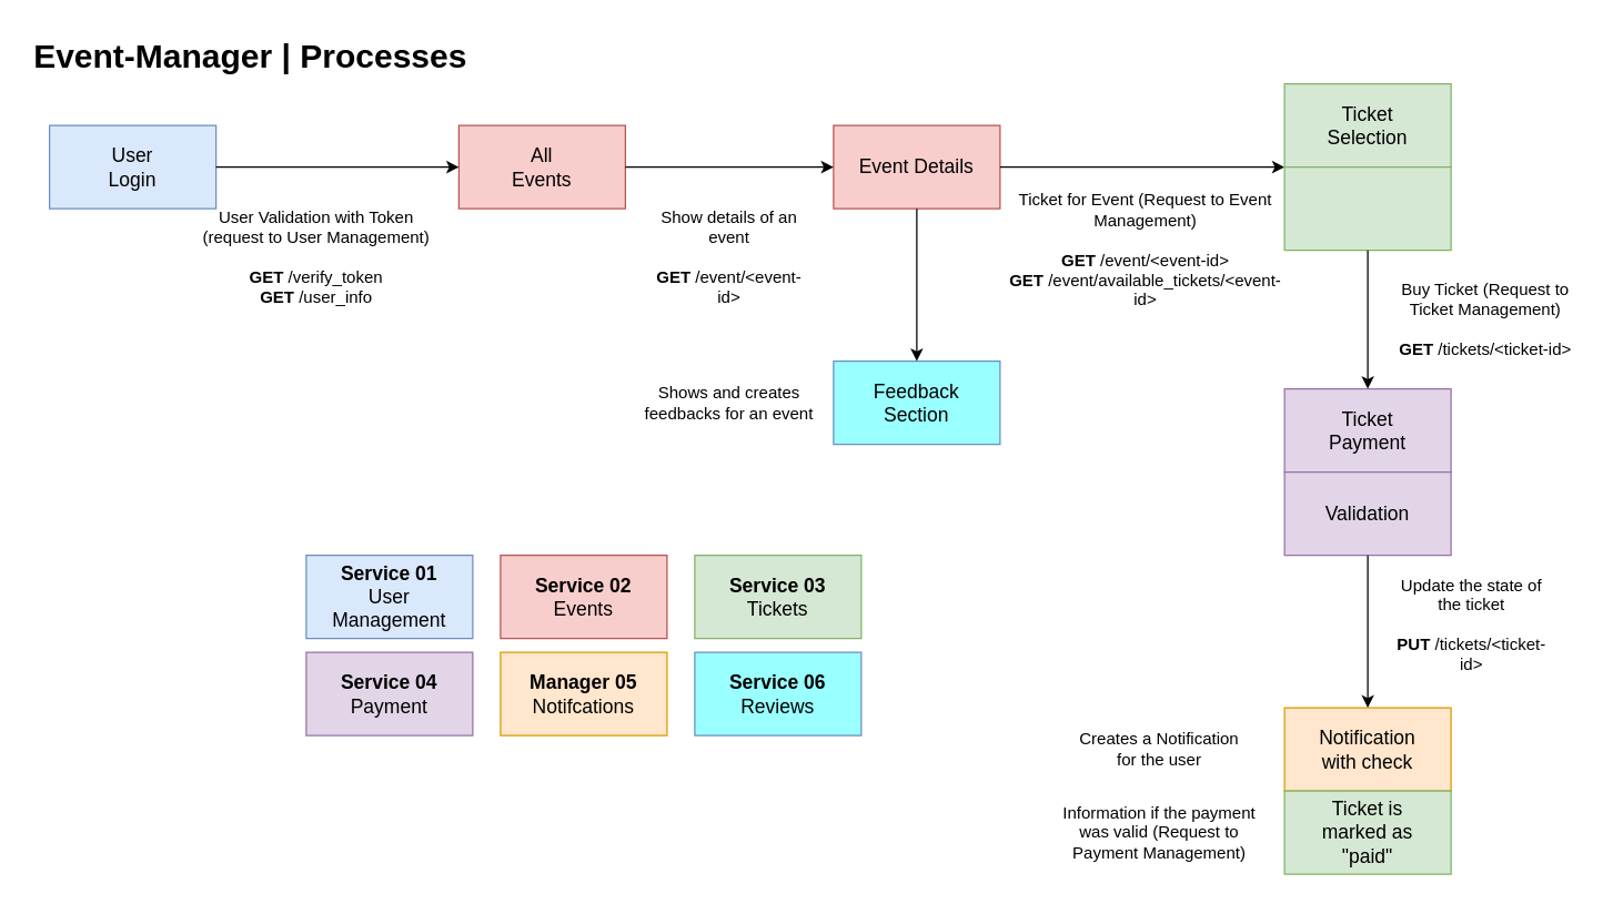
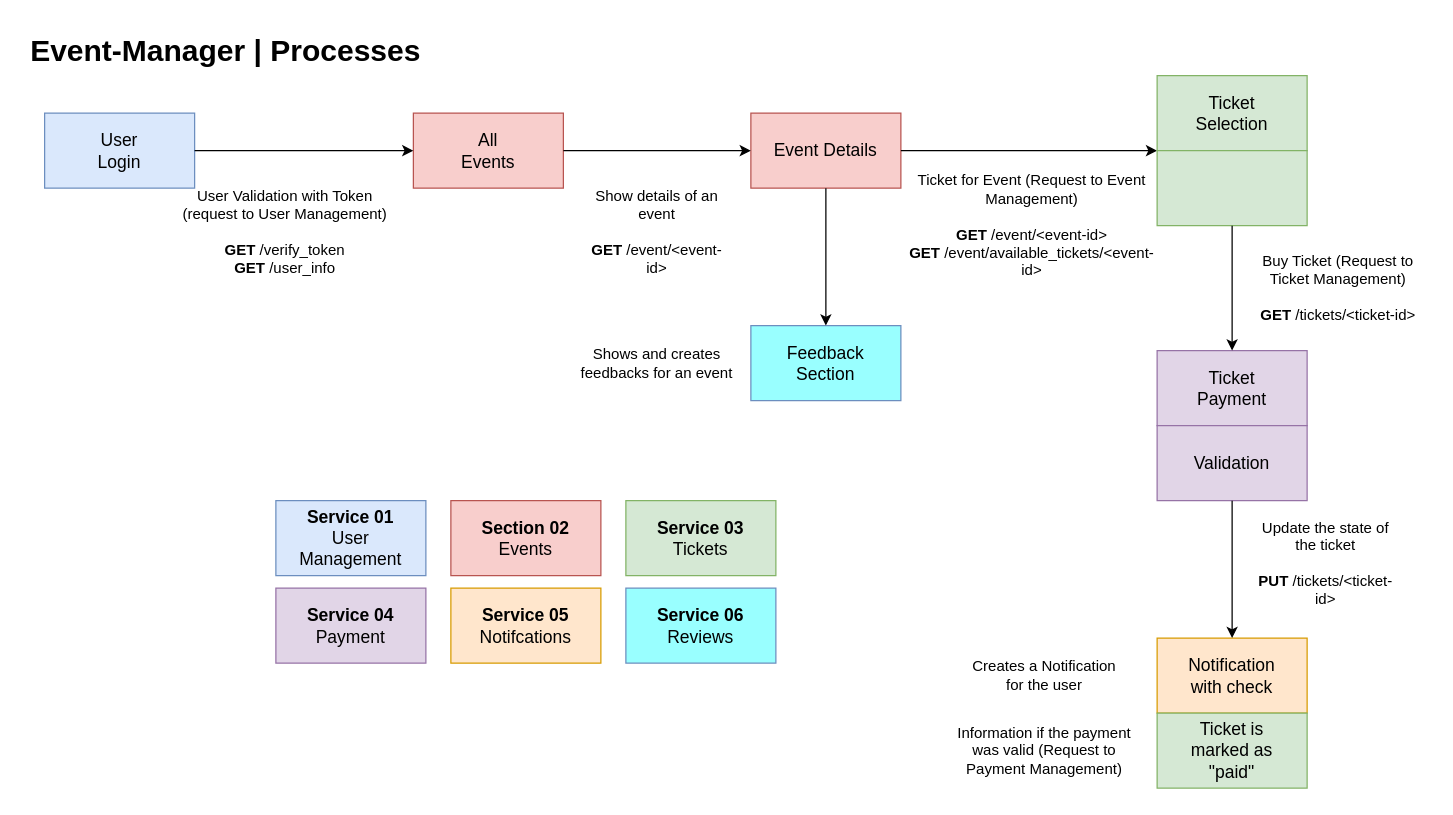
  <mxCell id="0" />
  <mxCell id="1" parent="0" />
  <mxCell id="2" value="" style="rounded=0;whiteSpace=wrap;html=1;fillColor=#dae8fc;strokeColor=#6c8ebf;" parent="1" vertex="1"><mxGeometry x="35" y="90" width="120" height="60" as="geometry" /></mxCell>
  <mxCell id="3" value="" style="rounded=0;whiteSpace=wrap;html=1;fillColor=#f8cecc;strokeColor=#b85450;" parent="1" vertex="1"><mxGeometry x="330" y="90" width="120" height="60" as="geometry" /></mxCell>
  <mxCell id="4" value="" style="endArrow=classic;html=1;rounded=0;exitX=1;exitY=0.5;exitDx=0;exitDy=0;entryX=0;entryY=0.5;entryDx=0;entryDy=0;" parent="1" source="2" target="3" edge="1"><mxGeometry width="50" height="50" relative="1" as="geometry"><mxPoint x="415" y="490" as="sourcePoint" /><mxPoint x="465" y="440" as="targetPoint" /></mxGeometry></mxCell>
  <mxCell id="5" value="&lt;h1 style=&quot;margin-top: 0px;&quot;&gt;Event-Manager | Processes&lt;/h1&gt;" style="text;html=1;whiteSpace=wrap;overflow=hidden;rounded=0;align=center;" parent="1" vertex="1"><mxGeometry x="20" y="20" width="320" height="40" as="geometry" /></mxCell>
  <mxCell id="6" value="&lt;span style=&quot;font-size: 14px;&quot;&gt;User&lt;/span&gt;&lt;br&gt;&lt;div&gt;&lt;font style=&quot;font-size: 14px;&quot;&gt;Login&lt;/font&gt;&lt;/div&gt;" style="text;html=1;align=center;verticalAlign=middle;whiteSpace=wrap;rounded=0;" parent="1" vertex="1"><mxGeometry x="45" y="100" width="100" height="40" as="geometry" /></mxCell>
  <mxCell id="7" value="&lt;span style=&quot;font-size: 14px;&quot;&gt;All&lt;/span&gt;&lt;div&gt;&lt;span style=&quot;font-size: 14px;&quot;&gt;Events&lt;/span&gt;&lt;/div&gt;" style="text;html=1;align=center;verticalAlign=middle;whiteSpace=wrap;rounded=0;" parent="1" vertex="1"><mxGeometry x="340" y="100" width="100" height="40" as="geometry" /></mxCell>
  <mxCell id="8" value="" style="rounded=0;whiteSpace=wrap;html=1;fillColor=#f8cecc;strokeColor=#b85450;" parent="1" vertex="1"><mxGeometry x="600" y="90" width="120" height="60" as="geometry" /></mxCell>
  <mxCell id="9" value="&lt;span style=&quot;font-size: 14px;&quot;&gt;Event Details&lt;/span&gt;" style="text;html=1;align=center;verticalAlign=middle;whiteSpace=wrap;rounded=0;" parent="1" vertex="1"><mxGeometry x="610" y="100" width="100" height="40" as="geometry" /></mxCell>
  <mxCell id="10" value="" style="endArrow=classic;html=1;rounded=0;exitX=1;exitY=0.5;exitDx=0;exitDy=0;entryX=0;entryY=0;entryDx=0;entryDy=0;" parent="1" source="8" target="31" edge="1"><mxGeometry width="50" height="50" relative="1" as="geometry"><mxPoint x="710" y="110" as="sourcePoint" /><mxPoint x="750" y="110" as="targetPoint" /></mxGeometry></mxCell>
  <mxCell id="11" value="" style="rounded=0;whiteSpace=wrap;html=1;fillColor=#ffe6cc;strokeColor=#d79b00;" parent="1" vertex="1"><mxGeometry x="925" y="510" width="120" height="60" as="geometry" /></mxCell>
  <mxCell id="12" value="&lt;span style=&quot;font-size: 14px;&quot;&gt;Notification with check&lt;/span&gt;" style="text;html=1;align=center;verticalAlign=middle;whiteSpace=wrap;rounded=0;" parent="1" vertex="1"><mxGeometry x="935" y="520" width="100" height="40" as="geometry" /></mxCell>
  <mxCell id="13" value="" style="rounded=0;whiteSpace=wrap;html=1;fillColor=#d5e8d4;strokeColor=#82b366;" parent="1" vertex="1"><mxGeometry x="925" y="570" width="120" height="60" as="geometry" /></mxCell>
  <mxCell id="14" value="&lt;span style=&quot;font-size: 14px;&quot;&gt;Ticket is marked as &quot;paid&quot;&lt;/span&gt;" style="text;html=1;align=center;verticalAlign=middle;whiteSpace=wrap;rounded=0;" parent="1" vertex="1"><mxGeometry x="935" y="580" width="100" height="40" as="geometry" /></mxCell>
  <mxCell id="15" value="" style="rounded=0;whiteSpace=wrap;html=1;fillColor=#dae8fc;strokeColor=#6c8ebf;" parent="1" vertex="1"><mxGeometry x="220" y="400" width="120" height="60" as="geometry" /></mxCell>
  <mxCell id="16" value="&lt;span style=&quot;font-size: 14px;&quot;&gt;&lt;b&gt;Service 01&lt;/b&gt;&lt;/span&gt;&lt;div&gt;&lt;span style=&quot;font-size: 14px;&quot;&gt;User Management&lt;/span&gt;&lt;/div&gt;" style="text;html=1;align=center;verticalAlign=middle;whiteSpace=wrap;rounded=0;" parent="1" vertex="1"><mxGeometry x="230" y="410" width="100" height="40" as="geometry" /></mxCell>
  <mxCell id="17" value="" style="rounded=0;whiteSpace=wrap;html=1;fillColor=#f8cecc;strokeColor=#b85450;" parent="1" vertex="1"><mxGeometry x="360" y="400" width="120" height="60" as="geometry" /></mxCell>
- <mxCell id="18" value="&lt;span style=&quot;font-size: 14px;&quot;&gt;&lt;b&gt;Service 02&lt;/b&gt;&lt;/span&gt;&lt;div&gt;&lt;span style=&quot;font-size: 14px;&quot;&gt;Events&lt;/span&gt;&lt;/div&gt;" style="text;html=1;align=center;verticalAlign=middle;whiteSpace=wrap;rounded=0;" parent="1" vertex="1"><mxGeometry x="370" y="410" width="100" height="40" as="geometry" /></mxCell>
+ <mxCell id="18" value="&lt;span style=&quot;font-size: 14px;&quot;&gt;&lt;b&gt;Section 02&lt;/b&gt;&lt;/span&gt;&lt;div&gt;&lt;span style=&quot;font-size: 14px;&quot;&gt;Events&lt;/span&gt;&lt;/div&gt;" style="text;html=1;align=center;verticalAlign=middle;whiteSpace=wrap;rounded=0;" parent="1" vertex="1"><mxGeometry x="370" y="410" width="100" height="40" as="geometry" /></mxCell>
  <mxCell id="19" value="" style="rounded=0;whiteSpace=wrap;html=1;fillColor=#d5e8d4;strokeColor=#82b366;" parent="1" vertex="1"><mxGeometry x="500" y="400" width="120" height="60" as="geometry" /></mxCell>
  <mxCell id="20" value="&lt;span style=&quot;font-size: 14px;&quot;&gt;&lt;b&gt;Service 03&lt;/b&gt;&lt;/span&gt;&lt;div&gt;&lt;span style=&quot;font-size: 14px; background-color: initial;&quot;&gt;Tickets&lt;/span&gt;&lt;/div&gt;" style="text;html=1;align=center;verticalAlign=middle;whiteSpace=wrap;rounded=0;" parent="1" vertex="1"><mxGeometry x="510" y="410" width="100" height="40" as="geometry" /></mxCell>
  <mxCell id="21" value="" style="rounded=0;whiteSpace=wrap;html=1;fillColor=#e1d5e7;strokeColor=#9673a6;" parent="1" vertex="1"><mxGeometry x="220" y="470" width="120" height="60" as="geometry" /></mxCell>
  <mxCell id="22" value="&lt;div&gt;&lt;span style=&quot;font-size: 14px;&quot;&gt;&lt;b&gt;Service 04&lt;/b&gt;&lt;/span&gt;&lt;/div&gt;&lt;span style=&quot;font-size: 14px;&quot;&gt;Payment&lt;/span&gt;" style="text;html=1;align=center;verticalAlign=middle;whiteSpace=wrap;rounded=0;" parent="1" vertex="1"><mxGeometry x="230" y="480" width="100" height="40" as="geometry" /></mxCell>
  <mxCell id="23" value="" style="rounded=0;whiteSpace=wrap;html=1;fillColor=#ffe6cc;strokeColor=#d79b00;" parent="1" vertex="1"><mxGeometry x="360" y="470" width="120" height="60" as="geometry" /></mxCell>
- <mxCell id="24" value="&lt;span style=&quot;font-size: 14px;&quot;&gt;&lt;b&gt;Manager 05&lt;/b&gt;&lt;/span&gt;&lt;div&gt;&lt;span style=&quot;font-size: 14px;&quot;&gt;Notifcations&lt;/span&gt;&lt;/div&gt;" style="text;html=1;align=center;verticalAlign=middle;whiteSpace=wrap;rounded=0;" parent="1" vertex="1"><mxGeometry x="370" y="480" width="100" height="40" as="geometry" /></mxCell>
+ <mxCell id="24" value="&lt;span style=&quot;font-size: 14px;&quot;&gt;&lt;b&gt;Service 05&lt;/b&gt;&lt;/span&gt;&lt;div&gt;&lt;span style=&quot;font-size: 14px;&quot;&gt;Notifcations&lt;/span&gt;&lt;/div&gt;" style="text;html=1;align=center;verticalAlign=middle;whiteSpace=wrap;rounded=0;" parent="1" vertex="1"><mxGeometry x="370" y="480" width="100" height="40" as="geometry" /></mxCell>
  <mxCell id="25" value="" style="rounded=0;whiteSpace=wrap;html=1;fillColor=#99FFFF;strokeColor=#6c8ebf;" parent="1" vertex="1"><mxGeometry x="500" y="470" width="120" height="60" as="geometry" /></mxCell>
  <mxCell id="26" value="&lt;span style=&quot;font-size: 14px;&quot;&gt;&lt;b&gt;Service 06&lt;/b&gt;&lt;/span&gt;&lt;div&gt;&lt;span style=&quot;font-size: 14px;&quot;&gt;Reviews&lt;/span&gt;&lt;/div&gt;" style="text;html=1;align=center;verticalAlign=middle;whiteSpace=wrap;rounded=0;" parent="1" vertex="1"><mxGeometry x="510" y="480" width="100" height="40" as="geometry" /></mxCell>
  <mxCell id="27" value="" style="rounded=0;whiteSpace=wrap;html=1;fillColor=#d5e8d4;strokeColor=#82b366;" parent="1" vertex="1"><mxGeometry x="925" y="60" width="120" height="60" as="geometry" /></mxCell>
  <mxCell id="28" value="&lt;span style=&quot;font-size: 14px;&quot;&gt;Ticket&lt;/span&gt;&lt;div&gt;&lt;span style=&quot;font-size: 14px;&quot;&gt;Selection&lt;/span&gt;&lt;/div&gt;" style="text;html=1;align=center;verticalAlign=middle;whiteSpace=wrap;rounded=0;" parent="1" vertex="1"><mxGeometry x="935" y="70" width="100" height="40" as="geometry" /></mxCell>
  <mxCell id="29" value="" style="rounded=0;whiteSpace=wrap;html=1;fillColor=#e1d5e7;strokeColor=#9673a6;" parent="1" vertex="1"><mxGeometry x="925" y="280" width="120" height="60" as="geometry" /></mxCell>
  <mxCell id="30" value="&lt;div&gt;&lt;span style=&quot;font-size: 14px;&quot;&gt;Ticket&lt;/span&gt;&lt;/div&gt;&lt;span style=&quot;font-size: 14px;&quot;&gt;Payment&lt;/span&gt;" style="text;html=1;align=center;verticalAlign=middle;whiteSpace=wrap;rounded=0;" parent="1" vertex="1"><mxGeometry x="935" y="290" width="100" height="40" as="geometry" /></mxCell>
  <mxCell id="31" value="" style="rounded=0;whiteSpace=wrap;html=1;fillColor=#d5e8d4;strokeColor=#82b366;" parent="1" vertex="1"><mxGeometry x="925" y="120" width="120" height="60" as="geometry" /></mxCell>
  <mxCell id="32" value="" style="endArrow=classic;html=1;rounded=0;exitX=0.5;exitY=1;exitDx=0;exitDy=0;entryX=0.5;entryY=0;entryDx=0;entryDy=0;" parent="1" source="31" target="29" edge="1"><mxGeometry width="50" height="50" relative="1" as="geometry"><mxPoint x="830" y="300" as="sourcePoint" /><mxPoint x="760" y="280" as="targetPoint" /></mxGeometry></mxCell>
  <mxCell id="33" value="" style="rounded=0;whiteSpace=wrap;html=1;fillColor=#e1d5e7;strokeColor=#9673a6;" parent="1" vertex="1"><mxGeometry x="925" y="340" width="120" height="60" as="geometry" /></mxCell>
  <mxCell id="34" value="&lt;div&gt;&lt;span style=&quot;font-size: 14px;&quot;&gt;Validation&lt;/span&gt;&lt;/div&gt;" style="text;html=1;align=center;verticalAlign=middle;whiteSpace=wrap;rounded=0;" parent="1" vertex="1"><mxGeometry x="935" y="350" width="100" height="40" as="geometry" /></mxCell>
  <mxCell id="35" value="" style="rounded=0;whiteSpace=wrap;html=1;fillColor=#99FFFF;strokeColor=#6c8ebf;" parent="1" vertex="1"><mxGeometry x="600" y="260" width="120" height="60" as="geometry" /></mxCell>
  <mxCell id="36" value="&lt;span style=&quot;font-size: 14px;&quot;&gt;Feedback&lt;/span&gt;&lt;div&gt;&lt;span style=&quot;font-size: 14px;&quot;&gt;Section&lt;/span&gt;&lt;/div&gt;" style="text;html=1;align=center;verticalAlign=middle;whiteSpace=wrap;rounded=0;" parent="1" vertex="1"><mxGeometry x="610" y="270" width="100" height="40" as="geometry" /></mxCell>
  <mxCell id="37" value="" style="endArrow=classic;html=1;rounded=0;exitX=0.5;exitY=1;exitDx=0;exitDy=0;entryX=0.5;entryY=0;entryDx=0;entryDy=0;" parent="1" source="33" target="11" edge="1"><mxGeometry width="50" height="50" relative="1" as="geometry"><mxPoint x="770" y="310" as="sourcePoint" /><mxPoint x="1210" y="300" as="targetPoint" /></mxGeometry></mxCell>
  <mxCell id="38" value="User Validation with Token (request to User Management)&lt;div&gt;&lt;br&gt;&lt;/div&gt;&lt;div&gt;&lt;b&gt;GET&lt;/b&gt; /verify_token&lt;/div&gt;&lt;div&gt;&lt;b&gt;GET &lt;/b&gt;/user_info&lt;/div&gt;" style="text;html=1;align=center;verticalAlign=middle;whiteSpace=wrap;rounded=0;" parent="1" vertex="1"><mxGeometry x="140" y="150" width="175" height="70" as="geometry" /></mxCell>
  <mxCell id="39" value="" style="endArrow=classic;html=1;rounded=0;exitX=1;exitY=0.5;exitDx=0;exitDy=0;entryX=0;entryY=0.5;entryDx=0;entryDy=0;" parent="1" source="3" target="8" edge="1"><mxGeometry width="50" height="50" relative="1" as="geometry"><mxPoint x="165" y="130" as="sourcePoint" /><mxPoint x="275" y="130" as="targetPoint" /></mxGeometry></mxCell>
  <mxCell id="40" value="&lt;div&gt;Show details of an event&lt;/div&gt;&lt;div&gt;&lt;br&gt;&lt;/div&gt;&lt;div&gt;&lt;b&gt;GET &lt;/b&gt;/event/&amp;lt;event-id&amp;gt;&lt;/div&gt;" style="text;html=1;align=center;verticalAlign=middle;whiteSpace=wrap;rounded=0;" parent="1" vertex="1"><mxGeometry x="470" y="150" width="110" height="70" as="geometry" /></mxCell>
  <mxCell id="41" value="" style="endArrow=classic;html=1;rounded=0;exitX=0.5;exitY=1;exitDx=0;exitDy=0;entryX=0.5;entryY=0;entryDx=0;entryDy=0;" parent="1" source="8" target="35" edge="1"><mxGeometry width="50" height="50" relative="1" as="geometry"><mxPoint x="535" y="330" as="sourcePoint" /><mxPoint x="585" y="280" as="targetPoint" /></mxGeometry></mxCell>
  <mxCell id="42" value="&lt;div&gt;Ticket for Event (Request to Event Management)&lt;/div&gt;&lt;div&gt;&lt;br&gt;&lt;/div&gt;&lt;div&gt;&lt;b&gt;GET &lt;/b&gt;/event/&amp;lt;event-id&amp;gt;&lt;/div&gt;&lt;div&gt;&lt;b style=&quot;background-color: initial;&quot;&gt;GET&amp;nbsp;&lt;/b&gt;&lt;span style=&quot;background-color: initial;&quot;&gt;/event/available_tickets/&amp;lt;event-id&amp;gt;&lt;/span&gt;&lt;br&gt;&lt;/div&gt;" style="text;html=1;align=center;verticalAlign=middle;whiteSpace=wrap;rounded=0;" parent="1" vertex="1"><mxGeometry x="750" y="140" width="150" height="80" as="geometry" /></mxCell>
  <mxCell id="43" value="&lt;div&gt;Buy Ticket (Request to Ticket Management)&lt;/div&gt;&lt;div&gt;&lt;b style=&quot;background-color: initial;&quot;&gt;&lt;br&gt;&lt;/b&gt;&lt;/div&gt;&lt;div&gt;&lt;b style=&quot;background-color: initial;&quot;&gt;GET &lt;/b&gt;&lt;span style=&quot;background-color: initial;&quot;&gt;/tickets/&amp;lt;ticket-id&amp;gt;&lt;/span&gt;&lt;br&gt;&lt;/div&gt;" style="text;html=1;align=center;verticalAlign=middle;whiteSpace=wrap;rounded=0;" parent="1" vertex="1"><mxGeometry x="1000" y="190" width="140" height="80" as="geometry" /></mxCell>
  <mxCell id="44" value="&lt;div&gt;Information if the payment was valid (Request to Payment Management)&lt;/div&gt;" style="text;html=1;align=center;verticalAlign=middle;whiteSpace=wrap;rounded=0;" parent="1" vertex="1"><mxGeometry x="760" y="570" width="150" height="60" as="geometry" /></mxCell>
  <mxCell id="45" value="&lt;div&gt;Update the state of the ticket&lt;/div&gt;&lt;div&gt;&lt;br&gt;&lt;/div&gt;&lt;div&gt;&lt;b&gt;PUT &lt;/b&gt;/tickets/&amp;lt;ticket-id&amp;gt;&lt;br&gt;&lt;/div&gt;" style="text;html=1;align=center;verticalAlign=middle;whiteSpace=wrap;rounded=0;" parent="1" vertex="1"><mxGeometry x="1000" y="410" width="120" height="80" as="geometry" /></mxCell>
  <mxCell id="46" value="Creates a Notification for the user" style="text;html=1;align=center;verticalAlign=middle;whiteSpace=wrap;rounded=0;" parent="1" vertex="1"><mxGeometry x="775" y="525" width="120" height="30" as="geometry" /></mxCell>
  <mxCell id="47" value="Shows and creates feedbacks for an event" style="text;html=1;align=center;verticalAlign=middle;whiteSpace=wrap;rounded=0;" parent="1" vertex="1"><mxGeometry x="450" y="260" width="150" height="60" as="geometry" /></mxCell>
